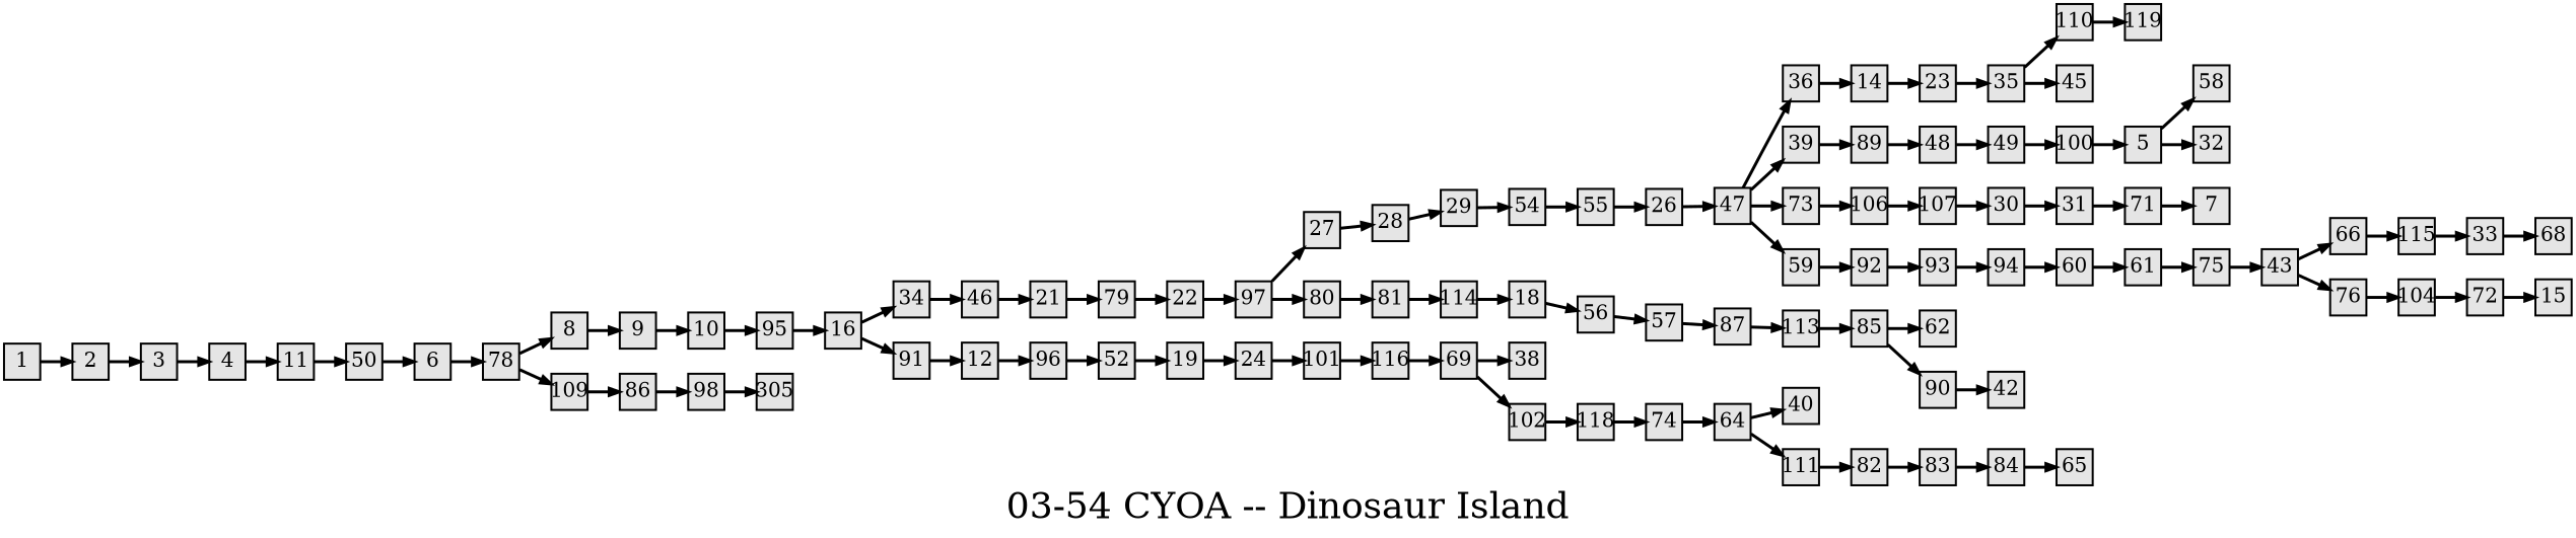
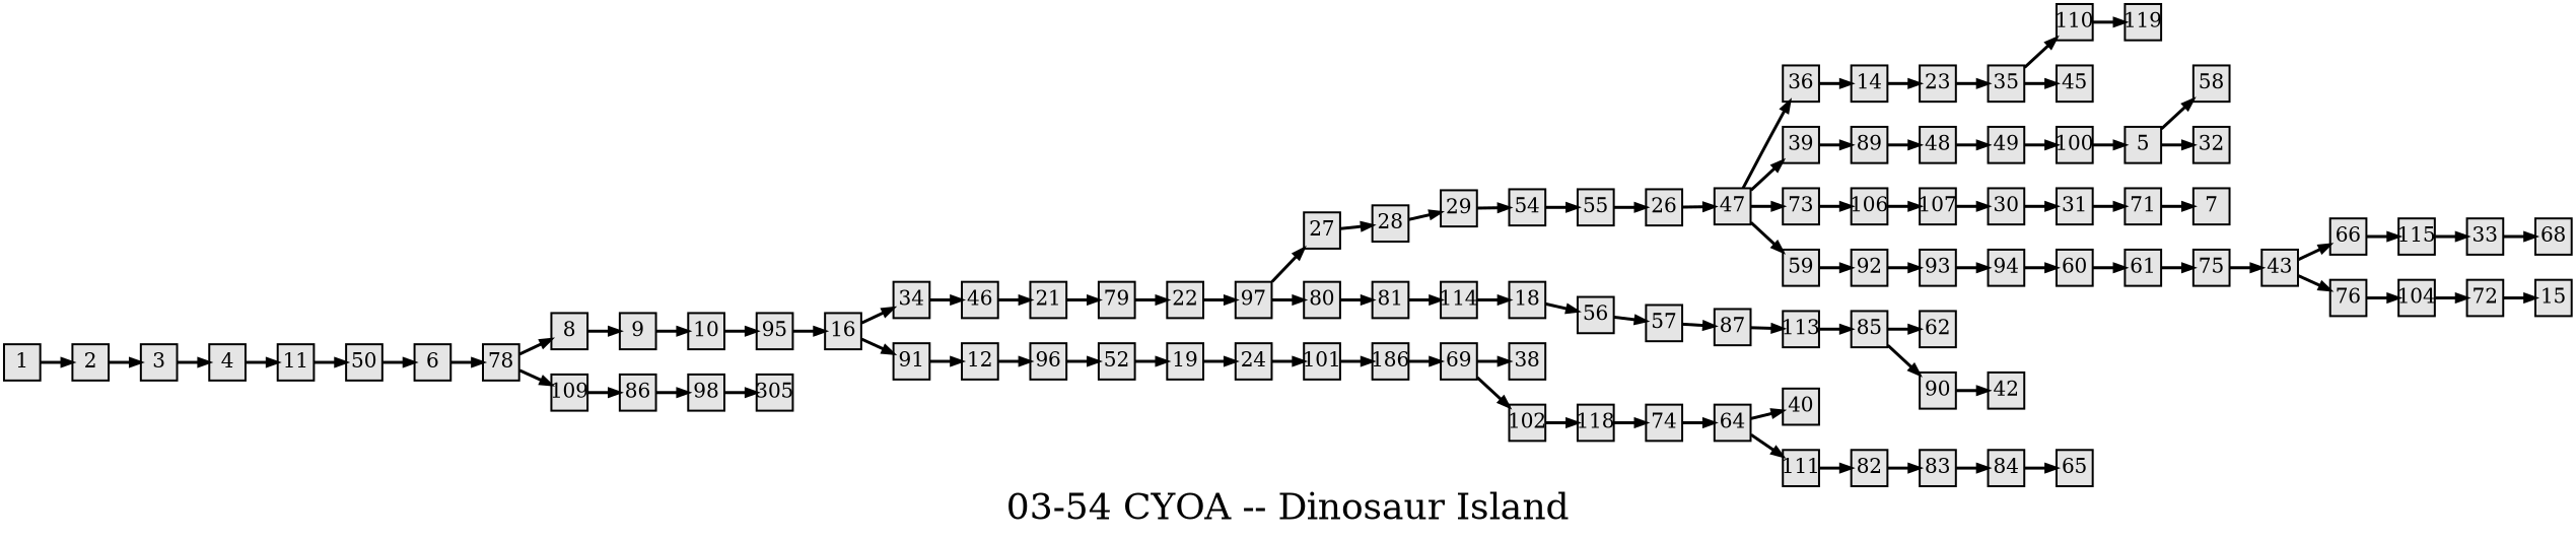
  digraph {
    fontsize=36
    label="03-54 CYOA -- Dinosaur Island"
    nodesep=0.35
    ordering=out
    rankdir=LR
    ranksep=0.45
    node [fillcolor=grey90 fixedsize=true fontsize=20 labelfloat=true margin="0,0" penwidth=2 regular=true shape=rect style=filled]
    edge [fontsize=12 labelfloat=true penwidth=3]
    1
    2
    3
    4
    11
    50
    6
    5
    58
    32
    78
    8
    109
    9
    86
    10
    95
    16
    34
    91
    12
    96
    52
    19
    14
    23
    35
    110
    45
    46
    21
    18
    56
    57
    87
    24
    101
-   116
+   116 [label=186]
    79
    22
    97
    27
    80
    28
    81
    119
    69
    26
    47
    36
    39
    73
    59
    89
    106
    92
    29
    54
    55
    30
    31
    71
    7
    48
    49
    43
    66
    76
    115
    104
    n71 [label=33]
    72
    107
    93
    100
    68
    113
    85
    94
    60
    61
    75
    64
    40
    111
    82
    83
    38
    102
    118
    74
    15
    98
    114
    84
    65
    62
    90
    42
    n100 [label=305]
    1 -> 2
    2 -> 3
    3 -> 4
    4 -> 11
    11 -> 50
    50 -> 6
    6 -> 78
    5 -> 58
    5 -> 32
    78 -> 8
    78 -> 109
    8 -> 9
    109 -> 86
    9 -> 10
    86 -> 98
    10 -> 95
    95 -> 16
    16 -> 34
    16 -> 91
    34 -> 46
    91 -> 12
    12 -> 96
    96 -> 52
    52 -> 19
    19 -> 24
    14 -> 23
    23 -> 35
    35 -> 110
    35 -> 45
    110 -> 119
    46 -> 21
    21 -> 79
    18 -> 56
    56 -> 57
    57 -> 87
    87 -> 113
    24 -> 101
    101 -> 116
    116 -> 69
    79 -> 22
    22 -> 97
    97 -> 27
    97 -> 80
    27 -> 28
    80 -> 81
    28 -> 29
    81 -> 114
    69 -> 38
    69 -> 102
    26 -> 47
    47 -> 36
    47 -> 39
    47 -> 73
    47 -> 59
    36 -> 14
    39 -> 89
    73 -> 106
    59 -> 92
    89 -> 48
    106 -> 107
    92 -> 93
    29 -> 54
    54 -> 55
    55 -> 26
    30 -> 31
    31 -> 71
    71 -> 7
    48 -> 49
    49 -> 100
    43 -> 66
    43 -> 76
    66 -> 115
    76 -> 104
    115 -> n71
    104 -> 72
    n71 -> 68
    72 -> 15
    107 -> 30
    93 -> 94
    100 -> 5
    113 -> 85
    85 -> 62
    85 -> 90
    94 -> 60
    60 -> 61
    61 -> 75
    75 -> 43
    64 -> 40
    64 -> 111
    111 -> 82
    82 -> 83
    83 -> 84
    102 -> 118
    118 -> 74
    74 -> 64
    98 -> n100
    114 -> 18
    84 -> 65
    90 -> 42
  }
